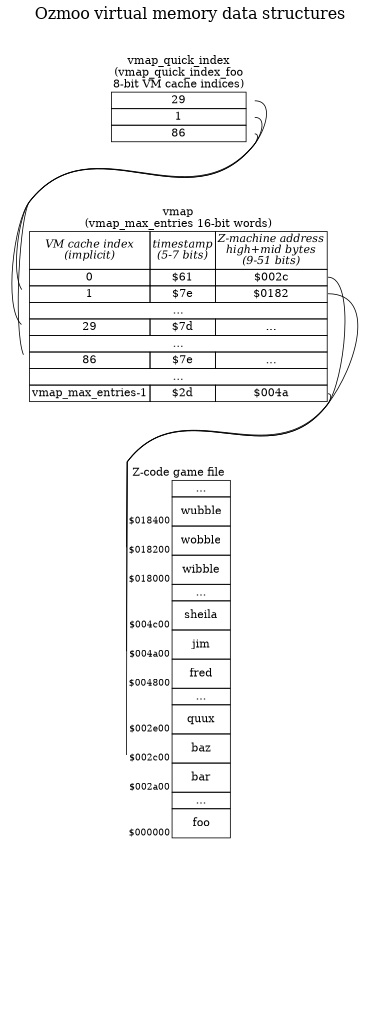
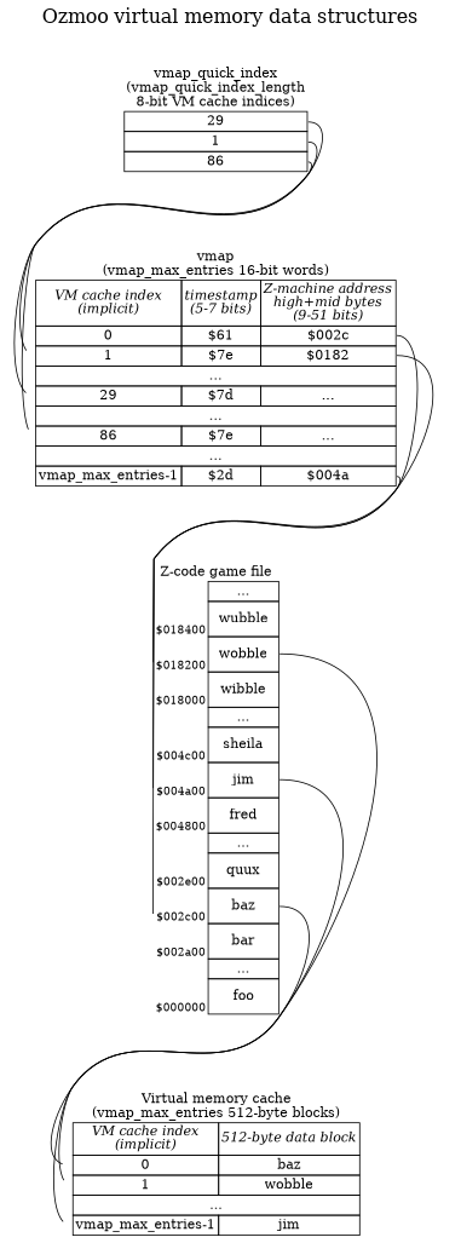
  digraph {
    fontsize=20
    forcelabels=true
    label="Ozmoo virtual memory data structures"
    labelloc=t
    nodesep=1
    rankdir=LR
    node [shape=plaintext]
+   n1 [label=<     <table border="0" cellborder="1" cellspacing="0">         <!-- SFTODO: could label start of this chunk of memory vmap_first_ram_page -->         <tr><td colspan="2" border="0">Virtual memory cache<br/>(vmap_max_entries 512-byte blocks)</td></tr>                     <tr>                         <td><i>VM cache index<br/>(implicit)</i></td>                         <td><i>512-byte data block</i></td>                     </tr>                     <tr>                         <td port="baz">0</td>                         <td>baz</td>                     </tr>                     <tr>                         <td port="wobble">1</td>                         <td>wobble</td>                     </tr>                     <tr><td colspan="2">...</td></tr>                     <tr>                         <td port="jim">vmap_max_entries-1</td>                         <td>jim</td>                     </tr>     </table>>]
    n2 [label=<     <table border="0" cellborder="1" cellspacing="0">         <tr><td colspan="3" border="0">vmap<br/>(vmap_max_entries 16-bit words)</td></tr>         <tr>             <td><i>VM cache index<br/>(implicit)</i></td>             <td><i>timestamp<br/>(5-7 bits)</i></td>             <td><i>Z-machine address<br/>high+mid bytes<br/>(9-51 bits)</i></td>         </tr>         <tr><td>0</td><td>$61</td><td port="z002c">$002c</td></tr>         <tr><td port="1">1</td><td>$7e</td><td port="z0182">$0182</td></tr>         <tr><td colspan="3">...</td></tr>         <tr><td port="29">29</td><td>$7d</td><td>...</td></tr>         <tr><td colspan="3">...</td></tr>         <tr><td port="86">86</td><td>$7e</td><td>...</td></tr>         <tr><td colspan="3">...</td></tr>         <tr><td>vmap_max_entries-1</td><td>$2d</td><td port="z004a">$004a</td></tr>     </table>>]
    n3 [label=<     <table border="0" cellspacing="0">         <tr>             <td colspan="2" border="0">Z-code game file</td>         </tr>         <tr>             <td></td>             <td border="1">...</td>         </tr>         <tr>             <td valign="bottom"><sub>$018400</sub></td>             <td border="1" cellpadding="10"><!-- Z-code: -->wubble</td>         </tr>         <tr>             <td port="z0182" valign="bottom"><sub>$018200</sub></td>             <td port="wobble" border="1" cellpadding="10"><!-- Z-code: -->wobble</td>         </tr>         <tr>             <td valign="bottom"><sub>$018000</sub></td>             <td border="1" cellpadding="10"><!-- Z-code: -->wibble</td>         </tr>         <tr>             <td></td>             <td border="1">...</td>         </tr>         <tr>             <td valign="bottom"><sub>$004c00</sub></td>             <td border="1" cellpadding="10"><!-- Z-code: -->sheila</td>         </tr>         <tr>             <td port="z004a" valign="bottom"><sub>$004a00</sub></td>             <td port="jim" border="1" cellpadding="10"><!-- Z-code: -->jim</td>         </tr>         <tr>             <td valign="bottom"><sub>$004800</sub></td>             <td border="1" cellpadding="10"><!-- Z-code: -->fred</td>         </tr>         <tr>             <td></td>             <td border="1">...</td>         </tr>         <tr>             <td valign="bottom"><sub>$002e00</sub></td>             <td border="1" cellpadding="10"><!-- Z-code: -->quux</td>         </tr>         <tr>             <td port="z002c" valign="bottom"><sub>$002c00</sub></td>             <td port="baz" border="1" cellpadding="10"><!-- Z-code: -->baz</td>         </tr>         <tr>             <td valign="bottom"><sub>$002a00</sub></td>             <td border="1" cellpadding="10"><!-- Z-code: -->bar</td>         </tr>         <tr>             <td></td>             <td border="1">...</td>         </tr>         <tr>             <td valign="bottom"><sub>$000000</sub></td>             <td border="1" cellpadding="10"><!-- Z-code: -->foo</td>         </tr>     </table>>]
-   n4 [label=<     <table border="0" cellborder="1" cellspacing="0">         <tr><td border="0">vmap_quick_index<br/>(vmap_quick_index_foo<br/>8-bit VM cache indices)</td></tr>         <tr><td port="29">29</td></tr>         <tr><td port="1">1</td></tr>         <tr><td port="86">86</td></tr>     </table>>]
+   n4 [label=<     <table border="0" cellborder="1" cellspacing="0">         <tr><td border="0">vmap_quick_index<br/>(vmap_quick_index_length<br/>8-bit VM cache indices)</td></tr>         <tr><td port="29">29</td></tr>         <tr><td port="1">1</td></tr>         <tr><td port="86">86</td></tr>     </table>>]
    subgraph sub_1 {
      rank=same
+     n1
      n2
      n3
      n4
    }
    n2 -> n3 [headport="z004a:sw" tailport="z004a:e"]
    n2 -> n3 [headport="z002c:sw" tailport="z002c:e"]
    n2 -> n3 [headport="z0182:sw" tailport="z0182:e"]
+   n3 -> n1 [headport="jim:w" tailport="jim:e"]
+   n3 -> n1 [headport="wobble:w" tailport="wobble:e"]
+   n3 -> n1 [headport="baz:w" tailport="baz:e"]
    n4 -> n2 [headport="1:w" tailport="1:e"]
    n4 -> n2 [headport="29:w" tailport="29:e"]
    n4 -> n2 [headport="86:w" tailport="86:e"]
  }
